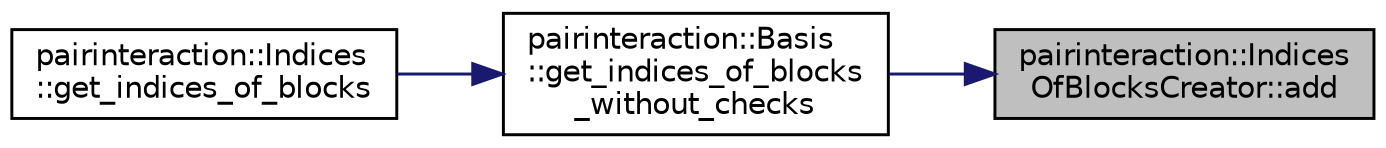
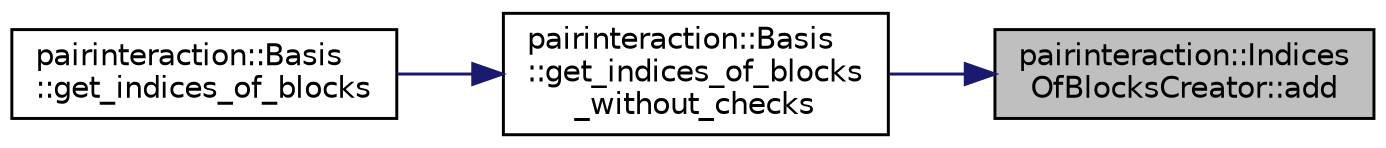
  digraph {
    rankdir=RL
    node [color=black fontname=Helvetica fontsize=10 shape=record]
    edge [color=midnightblue dir=back fontname=Helvetica fontsize=10 labelfontname=Helvetica labelfontsize=10 style=solid]
    n1 [fillcolor=grey75 fontcolor=black height=0.2 label="pairinteraction::Indices\lOfBlocksCreator::add" style=filled width=0.4]
    n2 [height=0.2 label="pairinteraction::Basis\l::get_indices_of_blocks\l_without_checks" width=0.4]
-   n3 [height=0.2 label="pairinteraction::Indices\l::get_indices_of_blocks" width=0.4]
+   n3 [height=0.2 label="pairinteraction::Basis\l::get_indices_of_blocks" width=0.4]
    n1 -> n2
    n2 -> n3
  }
